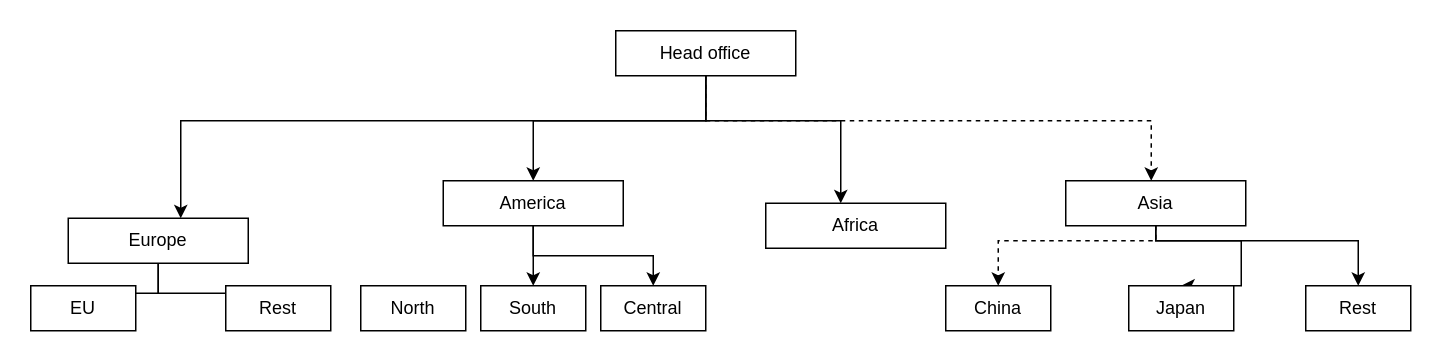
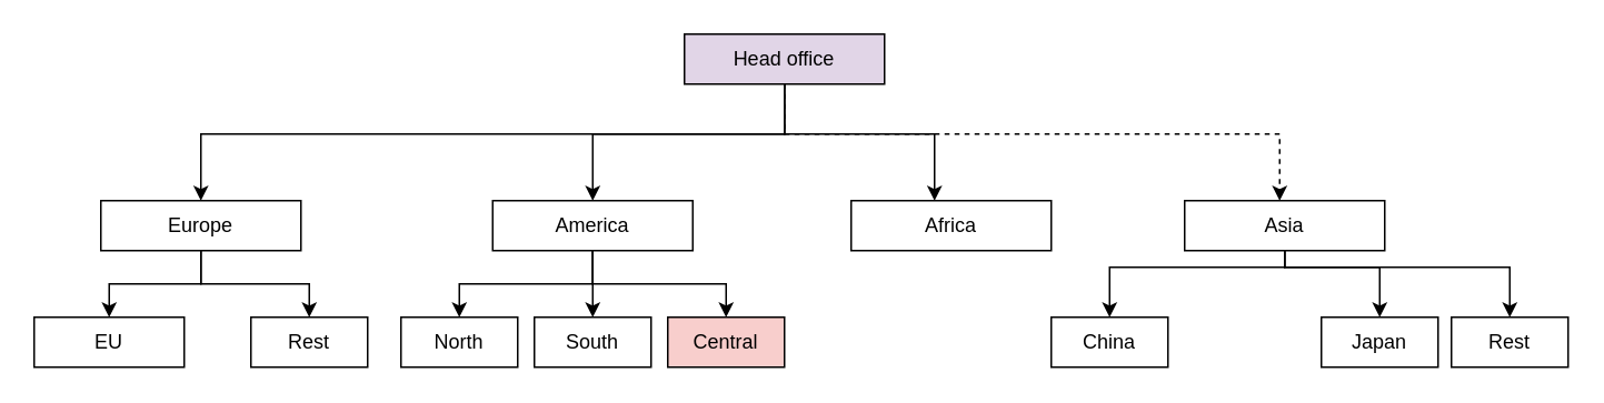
  <mxCell id="0" />
  <mxCell id="1" parent="0" />
  <mxCell id="2" style="edgeStyle=orthogonalEdgeStyle;rounded=0;orthogonalLoop=1;jettySize=auto;html=1;" edge="1" parent="1" source="6" target="9"><mxGeometry relative="1" as="geometry"><Array as="points"><mxPoint x="470" y="80" /><mxPoint x="120" y="80" /></Array></mxGeometry></mxCell>
  <mxCell id="3" style="edgeStyle=orthogonalEdgeStyle;rounded=0;orthogonalLoop=1;jettySize=auto;html=1;exitX=0.5;exitY=1;exitDx=0;exitDy=0;" edge="1" parent="1" source="6" target="14"><mxGeometry relative="1" as="geometry"><Array as="points"><mxPoint x="470" y="80" /><mxPoint x="560" y="80" /></Array></mxGeometry></mxCell>
  <mxCell id="4" style="edgeStyle=orthogonalEdgeStyle;rounded=0;orthogonalLoop=1;jettySize=auto;html=1;dashed=1;" edge="1" parent="1" source="6" target="13"><mxGeometry relative="1" as="geometry"><Array as="points"><mxPoint x="470" y="80" /><mxPoint x="767" y="80" /></Array></mxGeometry></mxCell>
  <mxCell id="5" style="edgeStyle=orthogonalEdgeStyle;rounded=0;orthogonalLoop=1;jettySize=auto;html=1;exitX=0.5;exitY=1;exitDx=0;exitDy=0;entryX=0.5;entryY=0;entryDx=0;entryDy=0;" edge="1" parent="1" source="6" target="18"><mxGeometry relative="1" as="geometry"><Array as="points"><mxPoint x="470" y="80" /><mxPoint x="355" y="80" /></Array></mxGeometry></mxCell>
- <mxCell id="6" value="Head office" style="rounded=0;whiteSpace=wrap;html=1;" vertex="1" parent="1"><mxGeometry x="410" y="20" width="120" height="30" as="geometry" /></mxCell>
+ <mxCell id="6" value="Head office" style="rounded=0;whiteSpace=wrap;html=1;fillColor=#e1d5e7;" vertex="1" parent="1"><mxGeometry x="410" y="20" width="120" height="30" as="geometry" /></mxCell>
  <mxCell id="7" style="edgeStyle=orthogonalEdgeStyle;rounded=0;orthogonalLoop=1;jettySize=auto;html=1;entryX=0.5;entryY=0;entryDx=0;entryDy=0;" edge="1" parent="1" source="9" target="19"><mxGeometry relative="1" as="geometry" /></mxCell>
  <mxCell id="8" style="edgeStyle=orthogonalEdgeStyle;rounded=0;orthogonalLoop=1;jettySize=auto;html=1;entryX=0.5;entryY=0;entryDx=0;entryDy=0;" edge="1" parent="1" source="9" target="20"><mxGeometry relative="1" as="geometry" /></mxCell>
- <mxCell id="9" value="Europe" style="rounded=0;whiteSpace=wrap;html=1;" vertex="1" parent="1"><mxGeometry x="45" y="145" width="120" height="30" as="geometry" /></mxCell>
- <mxCell id="10" style="edgeStyle=orthogonalEdgeStyle;rounded=0;orthogonalLoop=1;jettySize=auto;html=1;entryX=0.5;entryY=0;entryDx=0;entryDy=0;dashed=1;" edge="1" parent="1" source="13" target="24"><mxGeometry relative="1" as="geometry"><Array as="points"><mxPoint x="770" y="160" /><mxPoint x="665" y="160" /></Array></mxGeometry></mxCell>
+ <mxCell id="9" value="Europe" style="rounded=0;whiteSpace=wrap;html=1;" vertex="1" parent="1"><mxGeometry x="60" y="120" width="120" height="30" as="geometry" /></mxCell>
+ <mxCell id="10" style="edgeStyle=orthogonalEdgeStyle;rounded=0;orthogonalLoop=1;jettySize=auto;html=1;entryX=0.5;entryY=0;entryDx=0;entryDy=0;" edge="1" parent="1" source="13" target="24"><mxGeometry relative="1" as="geometry"><Array as="points"><mxPoint x="770" y="160" /><mxPoint x="665" y="160" /></Array></mxGeometry></mxCell>
  <mxCell id="11" style="edgeStyle=orthogonalEdgeStyle;rounded=0;orthogonalLoop=1;jettySize=auto;html=1;entryX=0.5;entryY=0;entryDx=0;entryDy=0;" edge="1" parent="1" source="13" target="25"><mxGeometry relative="1" as="geometry"><Array as="points"><mxPoint x="770" y="160" /><mxPoint x="827" y="160" /></Array></mxGeometry></mxCell>
  <mxCell id="12" style="edgeStyle=orthogonalEdgeStyle;rounded=0;orthogonalLoop=1;jettySize=auto;html=1;exitX=0.5;exitY=1;exitDx=0;exitDy=0;" edge="1" parent="1" source="13" target="26"><mxGeometry relative="1" as="geometry"><Array as="points"><mxPoint x="770" y="160" /><mxPoint x="905" y="160" /></Array></mxGeometry></mxCell>
  <mxCell id="13" value="Asia" style="rounded=0;whiteSpace=wrap;html=1;" vertex="1" parent="1"><mxGeometry x="710" y="120" width="120" height="30" as="geometry" /></mxCell>
- <mxCell id="14" value="Africa" style="rounded=0;whiteSpace=wrap;html=1;" vertex="1" parent="1"><mxGeometry x="510" y="135" width="120" height="30" as="geometry" /></mxCell>
+ <mxCell id="14" value="Africa" style="rounded=0;whiteSpace=wrap;html=1;" vertex="1" parent="1"><mxGeometry x="510" y="120" width="120" height="30" as="geometry" /></mxCell>
+ <mxCell id="15" style="edgeStyle=orthogonalEdgeStyle;rounded=0;orthogonalLoop=1;jettySize=auto;html=1;exitX=0.5;exitY=1;exitDx=0;exitDy=0;entryX=0.5;entryY=0;entryDx=0;entryDy=0;" edge="1" parent="1" source="18" target="21"><mxGeometry relative="1" as="geometry" /></mxCell>
  <mxCell id="16" style="edgeStyle=orthogonalEdgeStyle;rounded=0;orthogonalLoop=1;jettySize=auto;html=1;exitX=0.5;exitY=1;exitDx=0;exitDy=0;entryX=0.5;entryY=0;entryDx=0;entryDy=0;" edge="1" parent="1" source="18" target="22"><mxGeometry relative="1" as="geometry" /></mxCell>
  <mxCell id="17" style="edgeStyle=orthogonalEdgeStyle;rounded=0;orthogonalLoop=1;jettySize=auto;html=1;exitX=0.5;exitY=1;exitDx=0;exitDy=0;entryX=0.5;entryY=0;entryDx=0;entryDy=0;" edge="1" parent="1" source="18" target="23"><mxGeometry relative="1" as="geometry" /></mxCell>
  <mxCell id="18" value="America" style="rounded=0;whiteSpace=wrap;html=1;" vertex="1" parent="1"><mxGeometry x="295" y="120" width="120" height="30" as="geometry" /></mxCell>
- <mxCell id="19" value="EU" style="rounded=0;whiteSpace=wrap;html=1;" vertex="1" parent="1"><mxGeometry x="20" y="190" width="70" height="30" as="geometry" /></mxCell>
+ <mxCell id="19" value="EU" style="rounded=0;whiteSpace=wrap;html=1;" vertex="1" parent="1"><mxGeometry x="20" y="190" width="90" height="30" as="geometry" /></mxCell>
  <mxCell id="20" value="Rest" style="rounded=0;whiteSpace=wrap;html=1;" vertex="1" parent="1"><mxGeometry x="150" y="190" width="70" height="30" as="geometry" /></mxCell>
  <mxCell id="21" value="North" style="rounded=0;whiteSpace=wrap;html=1;" vertex="1" parent="1"><mxGeometry x="240" y="190" width="70" height="30" as="geometry" /></mxCell>
  <mxCell id="22" value="South" style="rounded=0;whiteSpace=wrap;html=1;" vertex="1" parent="1"><mxGeometry x="320" y="190" width="70" height="30" as="geometry" /></mxCell>
- <mxCell id="23" value="Central" style="rounded=0;whiteSpace=wrap;html=1;" vertex="1" parent="1"><mxGeometry x="400" y="190" width="70" height="30" as="geometry" /></mxCell>
+ <mxCell id="23" value="Central" style="rounded=0;whiteSpace=wrap;html=1;fillColor=#f8cecc;" vertex="1" parent="1"><mxGeometry x="400" y="190" width="70" height="30" as="geometry" /></mxCell>
  <mxCell id="24" value="China" style="rounded=0;whiteSpace=wrap;html=1;" vertex="1" parent="1"><mxGeometry x="630" y="190" width="70" height="30" as="geometry" /></mxCell>
- <mxCell id="25" value="Japan" style="rounded=0;whiteSpace=wrap;html=1;" vertex="1" parent="1"><mxGeometry x="752" y="190" width="70" height="30" as="geometry" /></mxCell>
+ <mxCell id="25" value="Japan" style="rounded=0;whiteSpace=wrap;html=1;" vertex="1" parent="1"><mxGeometry x="792" y="190" width="70" height="30" as="geometry" /></mxCell>
  <mxCell id="26" value="Rest" style="rounded=0;whiteSpace=wrap;html=1;" vertex="1" parent="1"><mxGeometry x="870" y="190" width="70" height="30" as="geometry" /></mxCell>
